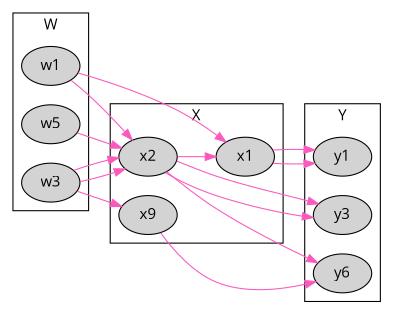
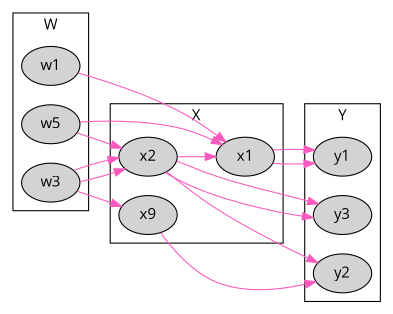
  digraph {
    fontname="Open Sans"
    rankdir=LR
    node [fontname="Open Sans" style=filled]
    edge [color="#FA5ABD" fontname="Open Sans"]
    x1
    x2
    n3 [label=x9]
    w1
    n5 [label=w5]
    w3
    y1
-   y2 [label=y6]
+   y2
    y3
    subgraph cluster_1 {
      label=X
      x1
      x2
      n3
    }
    subgraph cluster_2 {
      label=W
      w1
      n5
      w3
    }
    subgraph cluster_3 {
      label=Y
      y1
      y2
      y3
    }
    x1 -> y1
    x1 -> y1
    x2 -> x1
    x2 -> y2
    x2 -> y3
    x2 -> y3
    n3 -> y2
    w1 -> x1
-   w1 -> x2
+   n5 -> x1
    n5 -> x2
    w3 -> x2
    w3 -> x2
    w3 -> n3
  }
